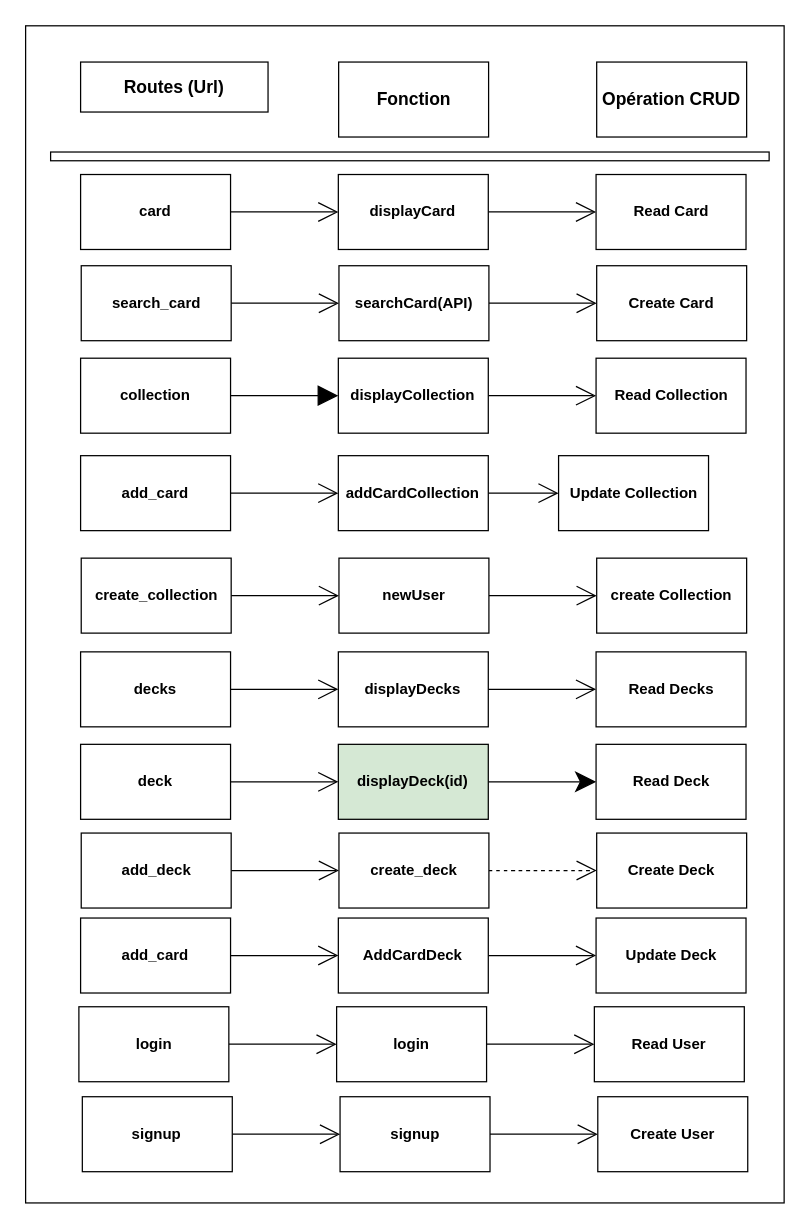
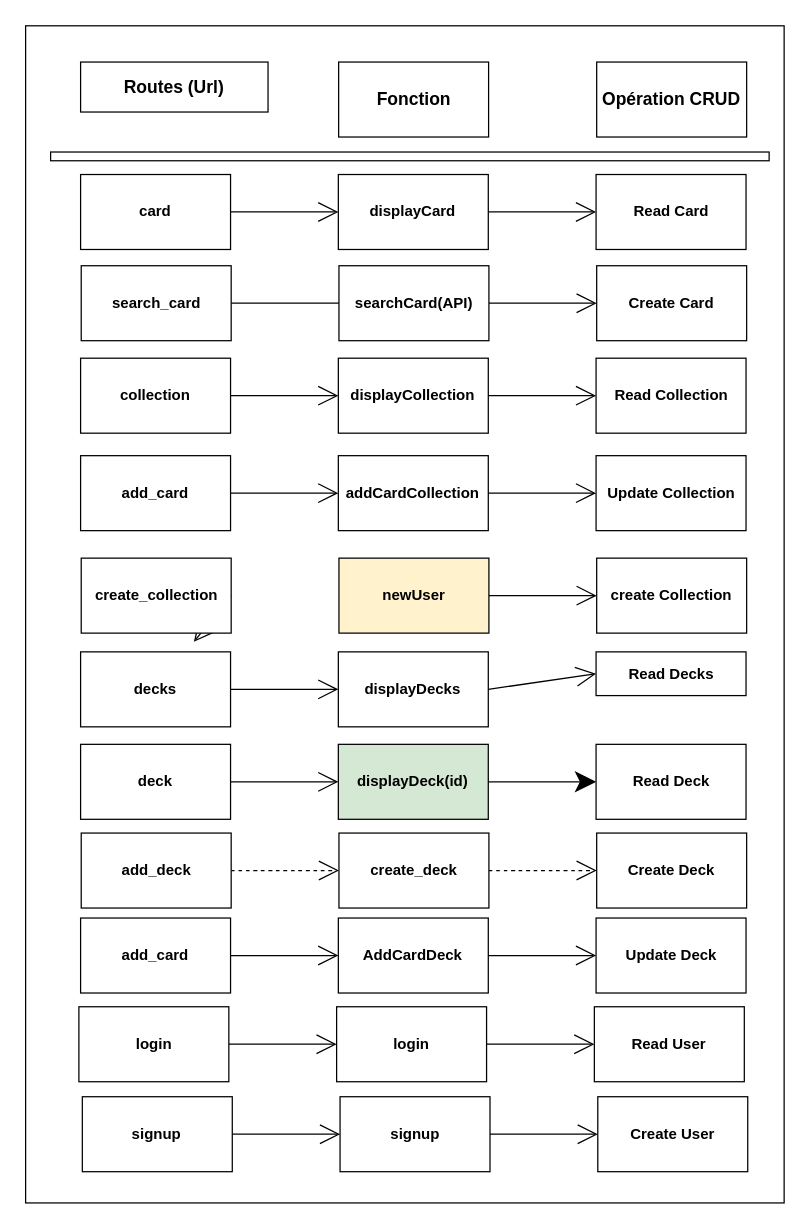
  <mxCell id="0" />
  <mxCell id="1" parent="0" />
  <mxCell id="2" value="" style="rounded=0;whiteSpace=wrap;html=1;" vertex="1" parent="1"><mxGeometry x="20" y="20" width="607" height="942" as="geometry" /></mxCell>
  <mxCell id="3" value="Routes (Url)" style="rounded=0;whiteSpace=wrap;html=1;hachureGap=4;fontStyle=1;horizontal=1;fontSize=14;" parent="1" vertex="1"><mxGeometry x="64" y="49" width="150" height="40" as="geometry" /></mxCell>
  <mxCell id="4" style="edgeStyle=none;curved=1;rounded=0;orthogonalLoop=1;jettySize=auto;html=1;exitX=1;exitY=0.5;exitDx=0;exitDy=0;entryX=0;entryY=0.5;entryDx=0;entryDy=0;fontSize=14;endArrow=open;startSize=14;endSize=14;sourcePerimeterSpacing=8;targetPerimeterSpacing=8;" parent="1" source="5" target="7" edge="1"><mxGeometry relative="1" as="geometry" /></mxCell>
  <mxCell id="5" value="card" style="rounded=0;whiteSpace=wrap;html=1;hachureGap=4;fontStyle=1" parent="1" vertex="1"><mxGeometry x="64" y="139" width="120" height="60" as="geometry" /></mxCell>
  <mxCell id="6" style="edgeStyle=none;curved=1;rounded=0;orthogonalLoop=1;jettySize=auto;html=1;exitX=1;exitY=0.5;exitDx=0;exitDy=0;entryX=0;entryY=0.5;entryDx=0;entryDy=0;fontSize=14;endArrow=open;startSize=14;endSize=14;sourcePerimeterSpacing=8;targetPerimeterSpacing=8;" parent="1" source="7" target="8" edge="1"><mxGeometry relative="1" as="geometry" /></mxCell>
  <mxCell id="7" value="displayCard" style="rounded=0;whiteSpace=wrap;html=1;hachureGap=4;fontStyle=1" parent="1" vertex="1"><mxGeometry x="270.25" y="139" width="120" height="60" as="geometry" /></mxCell>
  <mxCell id="8" value="Read Card" style="rounded=0;whiteSpace=wrap;html=1;hachureGap=4;fontStyle=1" parent="1" vertex="1"><mxGeometry x="476.5" y="139" width="120" height="60" as="geometry" /></mxCell>
  <mxCell id="9" value="Fonction" style="rounded=0;whiteSpace=wrap;html=1;hachureGap=4;fontStyle=1;horizontal=1;fontSize=14;" parent="1" vertex="1"><mxGeometry x="270.5" y="49" width="120" height="60" as="geometry" /></mxCell>
  <mxCell id="10" value="Opération CRUD" style="rounded=0;whiteSpace=wrap;html=1;hachureGap=4;fontStyle=1;horizontal=1;fontSize=14;" parent="1" vertex="1"><mxGeometry x="477" y="49" width="120" height="60" as="geometry" /></mxCell>
- <mxCell id="11" style="edgeStyle=none;curved=1;rounded=0;orthogonalLoop=1;jettySize=auto;html=1;exitX=1;exitY=0.5;exitDx=0;exitDy=0;entryX=0;entryY=0.5;entryDx=0;entryDy=0;fontSize=14;endArrow=open;startSize=14;endSize=14;sourcePerimeterSpacing=8;targetPerimeterSpacing=8;" parent="1" source="12" target="14" edge="1"><mxGeometry relative="1" as="geometry" /></mxCell>
+ <mxCell id="11" style="edgeStyle=none;curved=1;rounded=0;orthogonalLoop=1;jettySize=auto;html=1;exitX=1;exitY=0.5;exitDx=0;exitDy=0;entryX=0;entryY=0.5;entryDx=0;entryDy=0;fontSize=14;endArrow=none;startSize=14;endSize=14;sourcePerimeterSpacing=8;targetPerimeterSpacing=8;" parent="1" source="12" target="14" edge="1"><mxGeometry relative="1" as="geometry" /></mxCell>
  <mxCell id="12" value="search_card" style="rounded=0;whiteSpace=wrap;html=1;hachureGap=4;fontStyle=1" parent="1" vertex="1"><mxGeometry x="64.5" y="212" width="120" height="60" as="geometry" /></mxCell>
  <mxCell id="13" style="edgeStyle=none;curved=1;rounded=0;orthogonalLoop=1;jettySize=auto;html=1;exitX=1;exitY=0.5;exitDx=0;exitDy=0;entryX=0;entryY=0.5;entryDx=0;entryDy=0;fontSize=14;endArrow=open;startSize=14;endSize=14;sourcePerimeterSpacing=8;targetPerimeterSpacing=8;" parent="1" source="14" target="15" edge="1"><mxGeometry relative="1" as="geometry" /></mxCell>
  <mxCell id="14" value="searchCard(API)" style="rounded=0;whiteSpace=wrap;html=1;hachureGap=4;fontStyle=1" parent="1" vertex="1"><mxGeometry x="270.75" y="212" width="120" height="60" as="geometry" /></mxCell>
  <mxCell id="15" value="Create Card" style="rounded=0;whiteSpace=wrap;html=1;hachureGap=4;fontStyle=1" parent="1" vertex="1"><mxGeometry x="477" y="212" width="120" height="60" as="geometry" /></mxCell>
- <mxCell id="16" style="edgeStyle=none;curved=1;rounded=0;orthogonalLoop=1;jettySize=auto;html=1;exitX=1;exitY=0.5;exitDx=0;exitDy=0;entryX=0;entryY=0.5;entryDx=0;entryDy=0;fontSize=14;endArrow=block;startSize=14;endSize=14;sourcePerimeterSpacing=8;targetPerimeterSpacing=8;" parent="1" source="17" target="19" edge="1"><mxGeometry relative="1" as="geometry" /></mxCell>
+ <mxCell id="16" style="edgeStyle=none;curved=1;rounded=0;orthogonalLoop=1;jettySize=auto;html=1;exitX=1;exitY=0.5;exitDx=0;exitDy=0;entryX=0;entryY=0.5;entryDx=0;entryDy=0;fontSize=14;endArrow=open;startSize=14;endSize=14;sourcePerimeterSpacing=8;targetPerimeterSpacing=8;" parent="1" source="17" target="19" edge="1"><mxGeometry relative="1" as="geometry" /></mxCell>
  <mxCell id="17" value="collection" style="rounded=0;whiteSpace=wrap;html=1;hachureGap=4;fontStyle=1" parent="1" vertex="1"><mxGeometry x="64" y="286" width="120" height="60" as="geometry" /></mxCell>
  <mxCell id="18" style="edgeStyle=none;curved=1;rounded=0;orthogonalLoop=1;jettySize=auto;html=1;exitX=1;exitY=0.5;exitDx=0;exitDy=0;entryX=0;entryY=0.5;entryDx=0;entryDy=0;fontSize=14;endArrow=open;startSize=14;endSize=14;sourcePerimeterSpacing=8;targetPerimeterSpacing=8;" parent="1" source="19" target="20" edge="1"><mxGeometry relative="1" as="geometry" /></mxCell>
  <mxCell id="19" value="displayCollection" style="rounded=0;whiteSpace=wrap;html=1;hachureGap=4;fontStyle=1" parent="1" vertex="1"><mxGeometry x="270.25" y="286" width="120" height="60" as="geometry" /></mxCell>
  <mxCell id="20" value="Read Collection" style="rounded=0;whiteSpace=wrap;html=1;hachureGap=4;fontStyle=1" parent="1" vertex="1"><mxGeometry x="476.5" y="286" width="120" height="60" as="geometry" /></mxCell>
  <mxCell id="21" style="edgeStyle=none;curved=1;rounded=0;orthogonalLoop=1;jettySize=auto;html=1;exitX=1;exitY=0.5;exitDx=0;exitDy=0;entryX=0;entryY=0.5;entryDx=0;entryDy=0;fontSize=14;endArrow=open;startSize=14;endSize=14;sourcePerimeterSpacing=8;targetPerimeterSpacing=8;" parent="1" source="22" target="24" edge="1"><mxGeometry relative="1" as="geometry" /></mxCell>
  <mxCell id="22" value="add_card" style="rounded=0;whiteSpace=wrap;html=1;hachureGap=4;fontStyle=1" parent="1" vertex="1"><mxGeometry x="64" y="364" width="120" height="60" as="geometry" /></mxCell>
  <mxCell id="23" style="edgeStyle=none;curved=1;rounded=0;orthogonalLoop=1;jettySize=auto;html=1;exitX=1;exitY=0.5;exitDx=0;exitDy=0;entryX=0;entryY=0.5;entryDx=0;entryDy=0;fontSize=14;endArrow=open;startSize=14;endSize=14;sourcePerimeterSpacing=8;targetPerimeterSpacing=8;" parent="1" source="24" target="25" edge="1"><mxGeometry relative="1" as="geometry" /></mxCell>
  <mxCell id="24" value="addCardCollection" style="rounded=0;whiteSpace=wrap;html=1;hachureGap=4;fontStyle=1" parent="1" vertex="1"><mxGeometry x="270.25" y="364" width="120" height="60" as="geometry" /></mxCell>
- <mxCell id="25" value="Update Collection" style="rounded=0;whiteSpace=wrap;html=1;hachureGap=4;fontStyle=1" parent="1" vertex="1"><mxGeometry x="446.5" y="364" width="120" height="60" as="geometry" /></mxCell>
- <mxCell id="26" style="edgeStyle=none;curved=1;rounded=0;orthogonalLoop=1;jettySize=auto;html=1;exitX=1;exitY=0.5;exitDx=0;exitDy=0;entryX=0;entryY=0.5;entryDx=0;entryDy=0;fontSize=14;endArrow=open;startSize=14;endSize=14;sourcePerimeterSpacing=8;targetPerimeterSpacing=8;" parent="1" source="27" target="29" edge="1"><mxGeometry relative="1" as="geometry" /></mxCell>
+ <mxCell id="25" value="Update Collection" style="rounded=0;whiteSpace=wrap;html=1;hachureGap=4;fontStyle=1" parent="1" vertex="1"><mxGeometry x="476.5" y="364" width="120" height="60" as="geometry" /></mxCell>
+ <mxCell id="26" style="edgeStyle=none;curved=1;rounded=0;orthogonalLoop=1;jettySize=auto;html=1;exitX=1;exitY=0.5;exitDx=0;exitDy=0;fontSize=14;endArrow=open;startSize=14;endSize=14;sourcePerimeterSpacing=8;targetPerimeterSpacing=8;" parent="1" source="27" target="32" edge="1"><mxGeometry relative="1" as="geometry" /></mxCell>
  <mxCell id="27" value="create_collection" style="rounded=0;whiteSpace=wrap;html=1;hachureGap=4;fontStyle=1" parent="1" vertex="1"><mxGeometry x="64.5" y="446" width="120" height="60" as="geometry" /></mxCell>
  <mxCell id="28" style="edgeStyle=none;curved=1;rounded=0;orthogonalLoop=1;jettySize=auto;html=1;exitX=1;exitY=0.5;exitDx=0;exitDy=0;entryX=0;entryY=0.5;entryDx=0;entryDy=0;fontSize=14;endArrow=open;startSize=14;endSize=14;sourcePerimeterSpacing=8;targetPerimeterSpacing=8;" parent="1" source="29" target="30" edge="1"><mxGeometry relative="1" as="geometry" /></mxCell>
- <mxCell id="29" value="newUser" style="rounded=0;whiteSpace=wrap;html=1;hachureGap=4;fontStyle=1" parent="1" vertex="1"><mxGeometry x="270.75" y="446" width="120" height="60" as="geometry" /></mxCell>
+ <mxCell id="29" value="newUser" style="rounded=0;whiteSpace=wrap;html=1;hachureGap=4;fontStyle=1;fillColor=#fff2cc;" parent="1" vertex="1"><mxGeometry x="270.75" y="446" width="120" height="60" as="geometry" /></mxCell>
  <mxCell id="30" value="create Collection" style="rounded=0;whiteSpace=wrap;html=1;hachureGap=4;fontStyle=1" parent="1" vertex="1"><mxGeometry x="477" y="446" width="120" height="60" as="geometry" /></mxCell>
  <mxCell id="31" style="edgeStyle=none;curved=1;rounded=0;orthogonalLoop=1;jettySize=auto;html=1;exitX=1;exitY=0.5;exitDx=0;exitDy=0;entryX=0;entryY=0.5;entryDx=0;entryDy=0;fontSize=14;endArrow=open;startSize=14;endSize=14;sourcePerimeterSpacing=8;targetPerimeterSpacing=8;" parent="1" source="32" target="34" edge="1"><mxGeometry relative="1" as="geometry" /></mxCell>
  <mxCell id="32" value="decks" style="rounded=0;whiteSpace=wrap;html=1;hachureGap=4;fontStyle=1" parent="1" vertex="1"><mxGeometry x="64" y="521" width="120" height="60" as="geometry" /></mxCell>
  <mxCell id="33" style="edgeStyle=none;curved=1;rounded=0;orthogonalLoop=1;jettySize=auto;html=1;exitX=1;exitY=0.5;exitDx=0;exitDy=0;entryX=0;entryY=0.5;entryDx=0;entryDy=0;fontSize=14;endArrow=open;startSize=14;endSize=14;sourcePerimeterSpacing=8;targetPerimeterSpacing=8;" parent="1" source="34" target="35" edge="1"><mxGeometry relative="1" as="geometry" /></mxCell>
  <mxCell id="34" value="displayDecks" style="rounded=0;whiteSpace=wrap;html=1;hachureGap=4;fontStyle=1" parent="1" vertex="1"><mxGeometry x="270.25" y="521" width="120" height="60" as="geometry" /></mxCell>
- <mxCell id="35" value="Read Decks" style="rounded=0;whiteSpace=wrap;html=1;hachureGap=4;fontStyle=1" parent="1" vertex="1"><mxGeometry x="476.5" y="521" width="120" height="60" as="geometry" /></mxCell>
+ <mxCell id="35" value="Read Decks" style="rounded=0;whiteSpace=wrap;html=1;hachureGap=4;fontStyle=1" parent="1" vertex="1"><mxGeometry x="476.5" y="521" width="120" height="35" as="geometry" /></mxCell>
  <mxCell id="36" value="" style="rounded=0;whiteSpace=wrap;html=1;hachureGap=4;fontSize=14;" parent="1" vertex="1"><mxGeometry x="40" y="121" width="575" height="7" as="geometry" /></mxCell>
  <mxCell id="37" style="edgeStyle=none;curved=1;rounded=0;orthogonalLoop=1;jettySize=auto;html=1;exitX=1;exitY=0.5;exitDx=0;exitDy=0;entryX=0;entryY=0.5;entryDx=0;entryDy=0;fontSize=14;endArrow=open;startSize=14;endSize=14;sourcePerimeterSpacing=8;targetPerimeterSpacing=8;" parent="1" source="38" target="40" edge="1"><mxGeometry relative="1" as="geometry" /></mxCell>
  <mxCell id="38" value="login" style="rounded=0;whiteSpace=wrap;html=1;hachureGap=4;fontStyle=1" parent="1" vertex="1"><mxGeometry x="62.63" y="805" width="120" height="60" as="geometry" /></mxCell>
  <mxCell id="39" style="edgeStyle=none;curved=1;rounded=0;orthogonalLoop=1;jettySize=auto;html=1;exitX=1;exitY=0.5;exitDx=0;exitDy=0;entryX=0;entryY=0.5;entryDx=0;entryDy=0;fontSize=14;endArrow=open;startSize=14;endSize=14;sourcePerimeterSpacing=8;targetPerimeterSpacing=8;" parent="1" source="40" target="41" edge="1"><mxGeometry relative="1" as="geometry" /></mxCell>
  <mxCell id="40" value="login" style="rounded=0;whiteSpace=wrap;html=1;hachureGap=4;fontStyle=1" parent="1" vertex="1"><mxGeometry x="268.88" y="805" width="120" height="60" as="geometry" /></mxCell>
  <mxCell id="41" value="Read User" style="rounded=0;whiteSpace=wrap;html=1;hachureGap=4;fontStyle=1" parent="1" vertex="1"><mxGeometry x="475.13" y="805" width="120" height="60" as="geometry" /></mxCell>
  <mxCell id="42" style="edgeStyle=none;curved=1;rounded=0;orthogonalLoop=1;jettySize=auto;html=1;exitX=1;exitY=0.5;exitDx=0;exitDy=0;entryX=0;entryY=0.5;entryDx=0;entryDy=0;fontSize=14;endArrow=open;startSize=14;endSize=14;sourcePerimeterSpacing=8;targetPerimeterSpacing=8;" parent="1" source="43" target="45" edge="1"><mxGeometry relative="1" as="geometry" /></mxCell>
  <mxCell id="43" value="signup" style="rounded=0;whiteSpace=wrap;html=1;hachureGap=4;fontStyle=1" parent="1" vertex="1"><mxGeometry x="65.38" y="877" width="120" height="60" as="geometry" /></mxCell>
  <mxCell id="44" style="edgeStyle=none;curved=1;rounded=0;orthogonalLoop=1;jettySize=auto;html=1;exitX=1;exitY=0.5;exitDx=0;exitDy=0;entryX=0;entryY=0.5;entryDx=0;entryDy=0;fontSize=14;endArrow=open;startSize=14;endSize=14;sourcePerimeterSpacing=8;targetPerimeterSpacing=8;" parent="1" source="45" target="46" edge="1"><mxGeometry relative="1" as="geometry" /></mxCell>
  <mxCell id="45" value="signup" style="rounded=0;whiteSpace=wrap;html=1;hachureGap=4;fontStyle=1" parent="1" vertex="1"><mxGeometry x="271.63" y="877" width="120" height="60" as="geometry" /></mxCell>
  <mxCell id="46" value="Create User" style="rounded=0;whiteSpace=wrap;html=1;hachureGap=4;fontStyle=1" parent="1" vertex="1"><mxGeometry x="477.88" y="877" width="120" height="60" as="geometry" /></mxCell>
  <mxCell id="47" style="edgeStyle=none;curved=1;rounded=0;orthogonalLoop=1;jettySize=auto;html=1;exitX=1;exitY=0.5;exitDx=0;exitDy=0;entryX=0;entryY=0.5;entryDx=0;entryDy=0;fontSize=14;endArrow=open;startSize=14;endSize=14;sourcePerimeterSpacing=8;targetPerimeterSpacing=8;" parent="1" source="48" target="50" edge="1"><mxGeometry relative="1" as="geometry" /></mxCell>
  <mxCell id="48" value="deck" style="rounded=0;whiteSpace=wrap;html=1;hachureGap=4;fontStyle=1" parent="1" vertex="1"><mxGeometry x="64" y="595" width="120" height="60" as="geometry" /></mxCell>
  <mxCell id="49" style="edgeStyle=none;curved=1;rounded=0;orthogonalLoop=1;jettySize=auto;html=1;exitX=1;exitY=0.5;exitDx=0;exitDy=0;entryX=0;entryY=0.5;entryDx=0;entryDy=0;fontSize=14;endArrow=classic;startSize=14;endSize=14;sourcePerimeterSpacing=8;targetPerimeterSpacing=8;" parent="1" source="50" target="51" edge="1"><mxGeometry relative="1" as="geometry" /></mxCell>
  <mxCell id="50" value="displayDeck(id)" style="rounded=0;whiteSpace=wrap;html=1;hachureGap=4;fontStyle=1;fillColor=#d5e8d4;" parent="1" vertex="1"><mxGeometry x="270.25" y="595" width="120" height="60" as="geometry" /></mxCell>
  <mxCell id="51" value="Read Deck" style="rounded=0;whiteSpace=wrap;html=1;hachureGap=4;fontStyle=1" parent="1" vertex="1"><mxGeometry x="476.5" y="595" width="120" height="60" as="geometry" /></mxCell>
- <mxCell id="52" style="edgeStyle=none;curved=1;rounded=0;orthogonalLoop=1;jettySize=auto;html=1;exitX=1;exitY=0.5;exitDx=0;exitDy=0;entryX=0;entryY=0.5;entryDx=0;entryDy=0;fontSize=14;endArrow=open;startSize=14;endSize=14;sourcePerimeterSpacing=8;targetPerimeterSpacing=8;" parent="1" source="53" target="55" edge="1"><mxGeometry relative="1" as="geometry" /></mxCell>
+ <mxCell id="52" style="edgeStyle=none;curved=1;rounded=0;orthogonalLoop=1;jettySize=auto;html=1;exitX=1;exitY=0.5;exitDx=0;exitDy=0;entryX=0;entryY=0.5;entryDx=0;entryDy=0;fontSize=14;endArrow=open;startSize=14;endSize=14;sourcePerimeterSpacing=8;targetPerimeterSpacing=8;dashed=1;" parent="1" source="53" target="55" edge="1"><mxGeometry relative="1" as="geometry" /></mxCell>
  <mxCell id="53" value="add_deck" style="rounded=0;whiteSpace=wrap;html=1;hachureGap=4;fontStyle=1" parent="1" vertex="1"><mxGeometry x="64.5" y="666" width="120" height="60" as="geometry" /></mxCell>
  <mxCell id="54" style="edgeStyle=none;curved=1;rounded=0;orthogonalLoop=1;jettySize=auto;html=1;exitX=1;exitY=0.5;exitDx=0;exitDy=0;entryX=0;entryY=0.5;entryDx=0;entryDy=0;fontSize=14;endArrow=open;startSize=14;endSize=14;sourcePerimeterSpacing=8;targetPerimeterSpacing=8;dashed=1;" parent="1" source="55" target="56" edge="1"><mxGeometry relative="1" as="geometry" /></mxCell>
  <mxCell id="55" value="create_deck" style="rounded=0;whiteSpace=wrap;html=1;hachureGap=4;fontStyle=1" parent="1" vertex="1"><mxGeometry x="270.75" y="666" width="120" height="60" as="geometry" /></mxCell>
  <mxCell id="56" value="Create Deck" style="rounded=0;whiteSpace=wrap;html=1;hachureGap=4;fontStyle=1" parent="1" vertex="1"><mxGeometry x="477" y="666" width="120" height="60" as="geometry" /></mxCell>
  <mxCell id="57" style="edgeStyle=none;curved=1;rounded=0;orthogonalLoop=1;jettySize=auto;html=1;exitX=1;exitY=0.5;exitDx=0;exitDy=0;entryX=0;entryY=0.5;entryDx=0;entryDy=0;fontSize=14;endArrow=open;startSize=14;endSize=14;sourcePerimeterSpacing=8;targetPerimeterSpacing=8;" parent="1" source="58" target="60" edge="1"><mxGeometry relative="1" as="geometry" /></mxCell>
  <mxCell id="58" value="add_card" style="rounded=0;whiteSpace=wrap;html=1;hachureGap=4;fontStyle=1" parent="1" vertex="1"><mxGeometry x="64" y="734" width="120" height="60" as="geometry" /></mxCell>
  <mxCell id="59" style="edgeStyle=none;curved=1;rounded=0;orthogonalLoop=1;jettySize=auto;html=1;exitX=1;exitY=0.5;exitDx=0;exitDy=0;entryX=0;entryY=0.5;entryDx=0;entryDy=0;fontSize=14;endArrow=open;startSize=14;endSize=14;sourcePerimeterSpacing=8;targetPerimeterSpacing=8;" parent="1" source="60" target="61" edge="1"><mxGeometry relative="1" as="geometry" /></mxCell>
  <mxCell id="60" value="AddCardDeck" style="rounded=0;whiteSpace=wrap;html=1;hachureGap=4;fontStyle=1" parent="1" vertex="1"><mxGeometry x="270.25" y="734" width="120" height="60" as="geometry" /></mxCell>
  <mxCell id="61" value="Update Deck" style="rounded=0;whiteSpace=wrap;html=1;hachureGap=4;fontStyle=1" parent="1" vertex="1"><mxGeometry x="476.5" y="734" width="120" height="60" as="geometry" /></mxCell>
